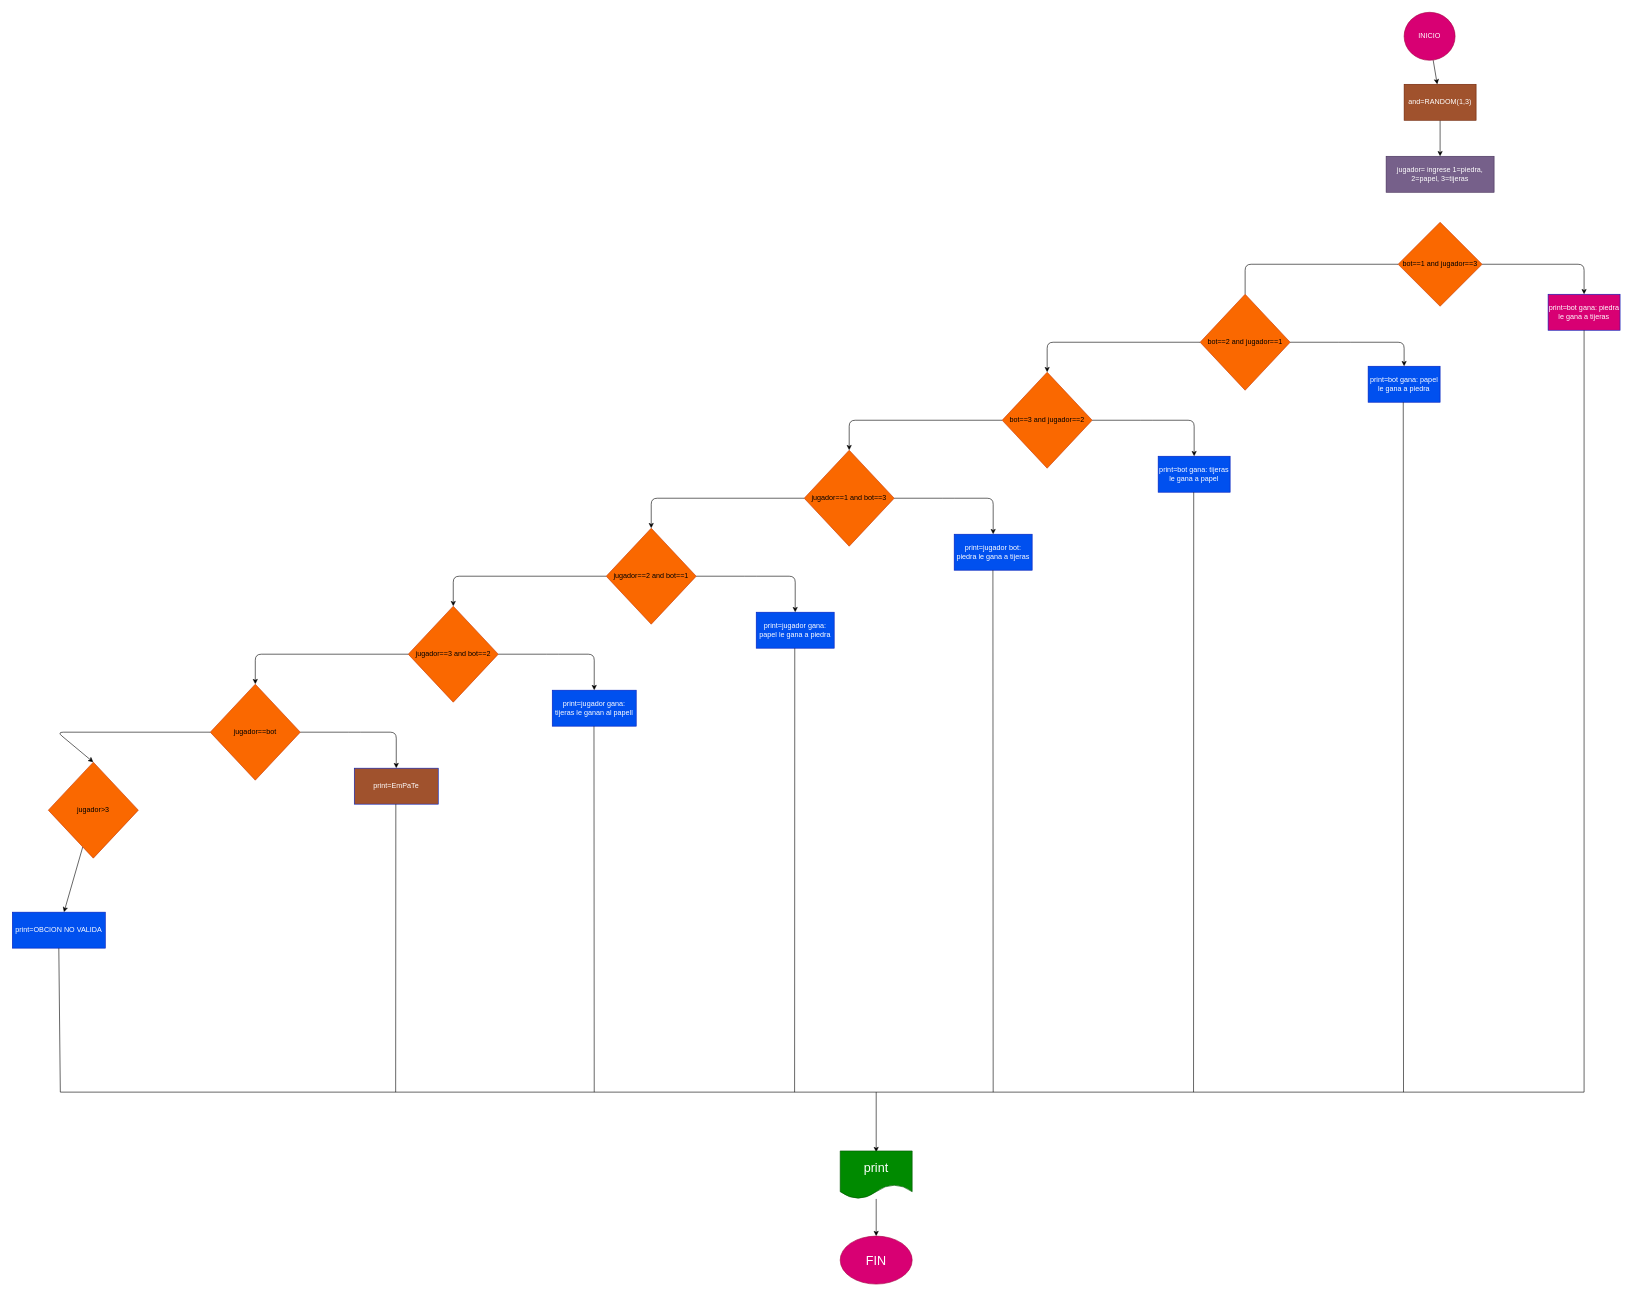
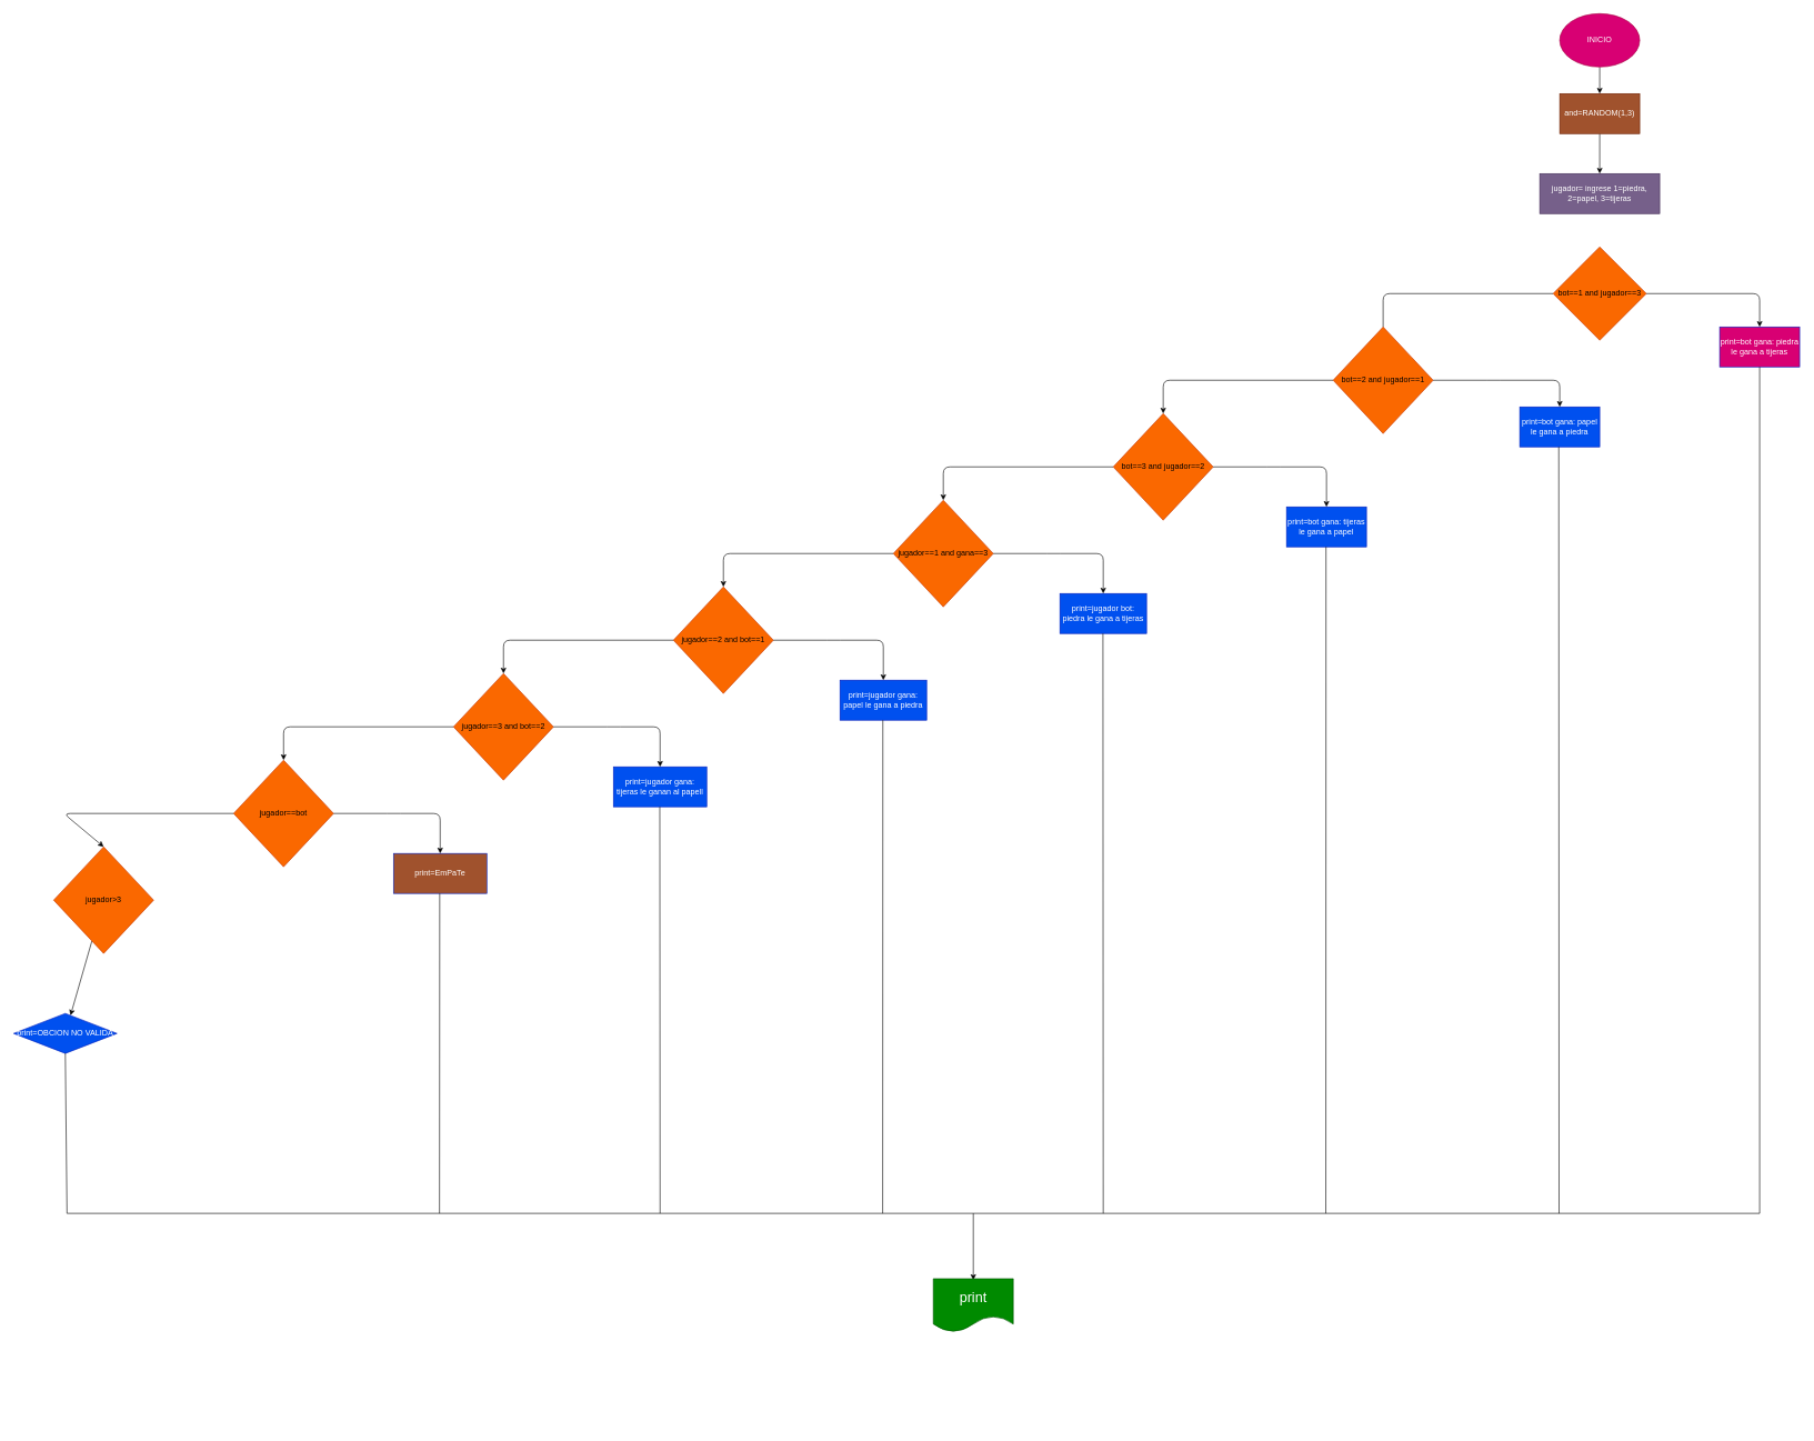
  <mxCell id="0" />
  <mxCell id="1" parent="0" />
  <mxCell id="2" value="" style="edgeStyle=none;html=1;" edge="1" parent="1" source="3" target="5"><mxGeometry relative="1" as="geometry" /></mxCell>
- <mxCell id="3" value="INICIO" style="ellipse;whiteSpace=wrap;html=1;fillColor=#d80073;fontColor=#ffffff;strokeColor=#A50040;" vertex="1" parent="1"><mxGeometry x="2340" y="20" width="85" height="80" as="geometry" /></mxCell>
+ <mxCell id="3" value="INICIO" style="ellipse;whiteSpace=wrap;html=1;fillColor=#d80073;fontColor=#ffffff;strokeColor=#A50040;" vertex="1" parent="1"><mxGeometry x="2340" y="20" width="120" height="80" as="geometry" /></mxCell>
  <mxCell id="4" value="" style="edgeStyle=none;html=1;" edge="1" parent="1" source="5"><mxGeometry relative="1" as="geometry"><mxPoint x="2400" y="260" as="targetPoint" /></mxGeometry></mxCell>
  <mxCell id="5" value="and=RANDOM(1,3)" style="rounded=0;whiteSpace=wrap;html=1;fillColor=#a0522d;fontColor=#ffffff;strokeColor=#6D1F00;" vertex="1" parent="1"><mxGeometry x="2340" y="140" width="120" height="60" as="geometry" /></mxCell>
  <mxCell id="6" value="jugador= ingrese 1=piedra, 2=papel, 3=tijeras" style="rounded=0;whiteSpace=wrap;html=1;fillColor=#76608a;fontColor=#ffffff;strokeColor=#432D57;" vertex="1" parent="1"><mxGeometry x="2310" y="260" width="180" height="60" as="geometry" /></mxCell>
  <mxCell id="7" value="bot==1 and jugador==3" style="rhombus;whiteSpace=wrap;html=1;fillColor=#fa6800;fontColor=#000000;strokeColor=#C73500;" vertex="1" parent="1"><mxGeometry x="2330" y="370" width="140" height="140" as="geometry" /></mxCell>
  <mxCell id="8" value="print=bot gana: piedra le gana a tijeras" style="rounded=0;whiteSpace=wrap;html=1;fillColor=#d80073;fontColor=#ffffff;strokeColor=#001DBC;" vertex="1" parent="1"><mxGeometry x="2580" y="490" width="120" height="60" as="geometry" /></mxCell>
  <mxCell id="9" value="" style="endArrow=classic;html=1;exitX=1;exitY=0.5;exitDx=0;exitDy=0;" edge="1" parent="1" source="7"><mxGeometry width="50" height="50" relative="1" as="geometry"><mxPoint x="2370" y="530" as="sourcePoint" /><mxPoint x="2640" y="490" as="targetPoint" /><Array as="points"><mxPoint x="2640" y="440" /></Array></mxGeometry></mxCell>
  <mxCell id="10" value="bot==2 and jugador==1" style="rhombus;whiteSpace=wrap;html=1;fillColor=#fa6800;fontColor=#000000;strokeColor=#C73500;" vertex="1" parent="1"><mxGeometry x="2000" y="490" width="150" height="160" as="geometry" /></mxCell>
  <mxCell id="11" value="" style="endArrow=none;html=1;entryX=0.5;entryY=0;entryDx=0;entryDy=0;exitX=0;exitY=0.5;exitDx=0;exitDy=0;" edge="1" parent="1" source="7" target="10"><mxGeometry width="50" height="50" relative="1" as="geometry"><mxPoint x="2440" y="570" as="sourcePoint" /><mxPoint x="2490" y="520" as="targetPoint" /><Array as="points"><mxPoint x="2075" y="440" /></Array></mxGeometry></mxCell>
  <mxCell id="12" value="print=bot gana: papel le gana a piedra" style="rounded=0;whiteSpace=wrap;html=1;fillColor=#0050ef;fontColor=#ffffff;strokeColor=#001DBC;" vertex="1" parent="1"><mxGeometry x="2280" y="610" width="120" height="60" as="geometry" /></mxCell>
  <mxCell id="13" value="" style="endArrow=classic;html=1;exitX=1;exitY=0.5;exitDx=0;exitDy=0;" edge="1" parent="1"><mxGeometry width="50" height="50" relative="1" as="geometry"><mxPoint x="2150" y="570" as="sourcePoint" /><mxPoint x="2340" y="610" as="targetPoint" /><Array as="points"><mxPoint x="2240" y="570" /><mxPoint x="2340" y="570" /></Array></mxGeometry></mxCell>
  <mxCell id="14" value="bot==3 and jugador==2" style="rhombus;whiteSpace=wrap;html=1;fillColor=#fa6800;fontColor=#000000;strokeColor=#C73500;" vertex="1" parent="1"><mxGeometry x="1670" y="620" width="150" height="160" as="geometry" /></mxCell>
  <mxCell id="15" value="" style="endArrow=classic;html=1;entryX=0.5;entryY=0;entryDx=0;entryDy=0;exitX=0;exitY=0.5;exitDx=0;exitDy=0;" edge="1" parent="1" target="14"><mxGeometry width="50" height="50" relative="1" as="geometry"><mxPoint x="2000" y="570" as="sourcePoint" /><mxPoint x="2160" y="650" as="targetPoint" /><Array as="points"><mxPoint x="1745" y="570" /></Array></mxGeometry></mxCell>
  <mxCell id="16" value="print=bot gana: tijeras le gana a papel" style="rounded=0;whiteSpace=wrap;html=1;fillColor=#0050ef;fontColor=#ffffff;strokeColor=#001DBC;" vertex="1" parent="1"><mxGeometry x="1930" y="760" width="120" height="60" as="geometry" /></mxCell>
  <mxCell id="17" value="" style="endArrow=classic;html=1;entryX=0.5;entryY=0;entryDx=0;entryDy=0;exitX=1;exitY=0.5;exitDx=0;exitDy=0;" edge="1" parent="1" target="16"><mxGeometry width="50" height="50" relative="1" as="geometry"><mxPoint x="1820" y="700" as="sourcePoint" /><mxPoint x="1770" y="740" as="targetPoint" /><Array as="points"><mxPoint x="1910" y="700" /><mxPoint x="1990" y="700" /></Array></mxGeometry></mxCell>
- <mxCell id="18" value="jugador==1 and bot==3" style="rhombus;whiteSpace=wrap;html=1;fillColor=#fa6800;fontColor=#000000;strokeColor=#C73500;" vertex="1" parent="1"><mxGeometry x="1340" y="750" width="150" height="160" as="geometry" /></mxCell>
+ <mxCell id="18" value="jugador==1 and gana==3" style="rhombus;whiteSpace=wrap;html=1;fillColor=#fa6800;fontColor=#000000;strokeColor=#C73500;" vertex="1" parent="1"><mxGeometry x="1340" y="750" width="150" height="160" as="geometry" /></mxCell>
  <mxCell id="19" value="" style="endArrow=classic;html=1;entryX=0.5;entryY=0;entryDx=0;entryDy=0;exitX=0;exitY=0.5;exitDx=0;exitDy=0;" edge="1" parent="1" target="18"><mxGeometry width="50" height="50" relative="1" as="geometry"><mxPoint x="1670" y="700" as="sourcePoint" /><mxPoint x="1830" y="780" as="targetPoint" /><Array as="points"><mxPoint x="1415" y="700" /></Array></mxGeometry></mxCell>
  <mxCell id="20" value="print=jugador bot: piedra le gana a tijeras" style="rounded=0;whiteSpace=wrap;html=1;fillColor=#0050ef;fontColor=#ffffff;strokeColor=#001DBC;" vertex="1" parent="1"><mxGeometry x="1590" y="890" width="130" height="60" as="geometry" /></mxCell>
  <mxCell id="21" value="" style="endArrow=classic;html=1;entryX=0.5;entryY=0;entryDx=0;entryDy=0;exitX=1;exitY=0.5;exitDx=0;exitDy=0;" edge="1" parent="1" target="20"><mxGeometry width="50" height="50" relative="1" as="geometry"><mxPoint x="1490" y="830" as="sourcePoint" /><mxPoint x="1440" y="870" as="targetPoint" /><Array as="points"><mxPoint x="1580" y="830" /><mxPoint x="1655" y="830" /></Array></mxGeometry></mxCell>
  <mxCell id="22" value="jugador==2 and bot==1" style="rhombus;whiteSpace=wrap;html=1;fillColor=#fa6800;fontColor=#000000;strokeColor=#C73500;" vertex="1" parent="1"><mxGeometry x="1010" y="880" width="150" height="160" as="geometry" /></mxCell>
  <mxCell id="23" value="" style="endArrow=classic;html=1;entryX=0.5;entryY=0;entryDx=0;entryDy=0;exitX=0;exitY=0.5;exitDx=0;exitDy=0;" edge="1" parent="1" target="22"><mxGeometry width="50" height="50" relative="1" as="geometry"><mxPoint x="1340" y="830" as="sourcePoint" /><mxPoint x="1500" y="910" as="targetPoint" /><Array as="points"><mxPoint x="1085" y="830" /></Array></mxGeometry></mxCell>
  <mxCell id="24" value="print=jugador gana: papel le gana a piedra" style="rounded=0;whiteSpace=wrap;html=1;fillColor=#0050ef;fontColor=#ffffff;strokeColor=#001DBC;" vertex="1" parent="1"><mxGeometry x="1260" y="1020" width="130" height="60" as="geometry" /></mxCell>
  <mxCell id="25" value="" style="endArrow=classic;html=1;entryX=0.5;entryY=0;entryDx=0;entryDy=0;exitX=1;exitY=0.5;exitDx=0;exitDy=0;" edge="1" parent="1" target="24"><mxGeometry width="50" height="50" relative="1" as="geometry"><mxPoint x="1160" y="960" as="sourcePoint" /><mxPoint x="1110" y="1000" as="targetPoint" /><Array as="points"><mxPoint x="1250" y="960" /><mxPoint x="1325" y="960" /></Array></mxGeometry></mxCell>
  <mxCell id="26" value="jugador==3 and bot==2" style="rhombus;whiteSpace=wrap;html=1;fillColor=#fa6800;fontColor=#000000;strokeColor=#C73500;" vertex="1" parent="1"><mxGeometry x="680" y="1010" width="150" height="160" as="geometry" /></mxCell>
  <mxCell id="27" value="" style="endArrow=classic;html=1;entryX=0.5;entryY=0;entryDx=0;entryDy=0;exitX=0;exitY=0.5;exitDx=0;exitDy=0;" edge="1" parent="1" target="26"><mxGeometry width="50" height="50" relative="1" as="geometry"><mxPoint x="1010" y="960" as="sourcePoint" /><mxPoint x="1170" y="1040" as="targetPoint" /><Array as="points"><mxPoint x="755" y="960" /></Array></mxGeometry></mxCell>
  <mxCell id="28" value="print=jugador gana: tijeras le ganan al papell" style="rounded=0;whiteSpace=wrap;html=1;fillColor=#0050ef;fontColor=#ffffff;strokeColor=#001DBC;" vertex="1" parent="1"><mxGeometry x="920" y="1150" width="140" height="60" as="geometry" /></mxCell>
  <mxCell id="29" value="" style="endArrow=classic;html=1;entryX=0.5;entryY=0;entryDx=0;entryDy=0;exitX=1;exitY=0.5;exitDx=0;exitDy=0;" edge="1" parent="1" target="28"><mxGeometry width="50" height="50" relative="1" as="geometry"><mxPoint x="830" y="1090" as="sourcePoint" /><mxPoint x="780" y="1130" as="targetPoint" /><Array as="points"><mxPoint x="920" y="1090" /><mxPoint x="990" y="1090" /></Array></mxGeometry></mxCell>
  <mxCell id="30" value="jugador==bot" style="rhombus;whiteSpace=wrap;html=1;fillColor=#fa6800;fontColor=#000000;strokeColor=#C73500;" vertex="1" parent="1"><mxGeometry x="350" y="1140" width="150" height="160" as="geometry" /></mxCell>
  <mxCell id="31" value="" style="endArrow=classic;html=1;entryX=0.5;entryY=0;entryDx=0;entryDy=0;exitX=0;exitY=0.5;exitDx=0;exitDy=0;" edge="1" parent="1" target="30"><mxGeometry width="50" height="50" relative="1" as="geometry"><mxPoint x="680" y="1090" as="sourcePoint" /><mxPoint x="840" y="1170" as="targetPoint" /><Array as="points"><mxPoint x="425" y="1090" /></Array></mxGeometry></mxCell>
  <mxCell id="32" value="print=EmPaTe" style="rounded=0;whiteSpace=wrap;html=1;fillColor=#a0522d;fontColor=#ffffff;strokeColor=#001DBC;" vertex="1" parent="1"><mxGeometry x="590" y="1280" width="140" height="60" as="geometry" /></mxCell>
  <mxCell id="33" value="" style="endArrow=classic;html=1;entryX=0.5;entryY=0;entryDx=0;entryDy=0;exitX=1;exitY=0.5;exitDx=0;exitDy=0;" edge="1" parent="1" target="32"><mxGeometry width="50" height="50" relative="1" as="geometry"><mxPoint x="500" y="1220" as="sourcePoint" /><mxPoint x="450" y="1260" as="targetPoint" /><Array as="points"><mxPoint x="590" y="1220" /><mxPoint x="660" y="1220" /></Array></mxGeometry></mxCell>
  <mxCell id="34" value="" style="edgeStyle=none;html=1;" edge="1" parent="1" source="35" target="37"><mxGeometry relative="1" as="geometry" /></mxCell>
  <mxCell id="35" value="jugador&amp;gt;3" style="rhombus;whiteSpace=wrap;html=1;fillColor=#fa6800;fontColor=#000000;strokeColor=#C73500;" vertex="1" parent="1"><mxGeometry x="80" y="1270" width="150" height="160" as="geometry" /></mxCell>
  <mxCell id="36" value="" style="endArrow=classic;html=1;entryX=0.5;entryY=0;entryDx=0;entryDy=0;exitX=0;exitY=0.5;exitDx=0;exitDy=0;" edge="1" parent="1" target="35"><mxGeometry width="50" height="50" relative="1" as="geometry"><mxPoint x="350" y="1220" as="sourcePoint" /><mxPoint x="510" y="1300" as="targetPoint" /><Array as="points"><mxPoint x="95" y="1220" /></Array></mxGeometry></mxCell>
- <mxCell id="37" value="print=OBCION NO VALIDA" style="rounded=0;whiteSpace=wrap;html=1;fillColor=#0050ef;fontColor=#ffffff;strokeColor=#001DBC;" vertex="1" parent="1"><mxGeometry x="20" y="1520" width="155" height="60" as="geometry" /></mxCell>
+ <mxCell id="37" value="print=OBCION NO VALIDA" style="rhombus;whiteSpace=wrap;html=1;fillColor=#0050ef;fontColor=#ffffff;strokeColor=#001DBC;" vertex="1" parent="1"><mxGeometry x="20" y="1520" width="155" height="60" as="geometry" /></mxCell>
  <mxCell id="38" value="" style="endArrow=none;html=1;entryX=0.5;entryY=1;entryDx=0;entryDy=0;" edge="1" parent="1" target="37"><mxGeometry width="50" height="50" relative="1" as="geometry"><mxPoint x="100" y="1820" as="sourcePoint" /><mxPoint x="130" y="1670" as="targetPoint" /></mxGeometry></mxCell>
  <mxCell id="39" value="" style="endArrow=none;html=1;" edge="1" parent="1"><mxGeometry width="50" height="50" relative="1" as="geometry"><mxPoint x="100" y="1820" as="sourcePoint" /><mxPoint x="2640" y="1820" as="targetPoint" /></mxGeometry></mxCell>
  <mxCell id="40" value="" style="endArrow=none;html=1;entryX=0.5;entryY=1;entryDx=0;entryDy=0;" edge="1" parent="1" target="8"><mxGeometry width="50" height="50" relative="1" as="geometry"><mxPoint x="2640" y="1820" as="sourcePoint" /><mxPoint x="2630" y="680" as="targetPoint" /></mxGeometry></mxCell>
  <mxCell id="41" value="" style="endArrow=none;html=1;entryX=0.5;entryY=1;entryDx=0;entryDy=0;" edge="1" parent="1"><mxGeometry width="50" height="50" relative="1" as="geometry"><mxPoint x="2339" y="1820" as="sourcePoint" /><mxPoint x="2338.57" y="670" as="targetPoint" /></mxGeometry></mxCell>
  <mxCell id="42" value="" style="endArrow=none;html=1;entryX=0.5;entryY=1;entryDx=0;entryDy=0;" edge="1" parent="1"><mxGeometry width="50" height="50" relative="1" as="geometry"><mxPoint x="1989" y="1820" as="sourcePoint" /><mxPoint x="1989.29" y="820" as="targetPoint" /></mxGeometry></mxCell>
  <mxCell id="43" value="" style="endArrow=none;html=1;entryX=0.5;entryY=1;entryDx=0;entryDy=0;" edge="1" parent="1"><mxGeometry width="50" height="50" relative="1" as="geometry"><mxPoint x="1655" y="1820" as="sourcePoint" /><mxPoint x="1654.58" y="950" as="targetPoint" /></mxGeometry></mxCell>
  <mxCell id="44" value="" style="endArrow=none;html=1;entryX=0.5;entryY=1;entryDx=0;entryDy=0;" edge="1" parent="1"><mxGeometry width="50" height="50" relative="1" as="geometry"><mxPoint x="1324" y="1820" as="sourcePoint" /><mxPoint x="1324.29" y="1080" as="targetPoint" /></mxGeometry></mxCell>
  <mxCell id="45" value="" style="endArrow=none;html=1;entryX=0.5;entryY=1;entryDx=0;entryDy=0;" edge="1" parent="1"><mxGeometry width="50" height="50" relative="1" as="geometry"><mxPoint x="990" y="1820" as="sourcePoint" /><mxPoint x="989.58" y="1210" as="targetPoint" /></mxGeometry></mxCell>
  <mxCell id="46" value="" style="endArrow=none;html=1;entryX=0.5;entryY=1;entryDx=0;entryDy=0;" edge="1" parent="1"><mxGeometry width="50" height="50" relative="1" as="geometry"><mxPoint x="659" y="1820" as="sourcePoint" /><mxPoint x="659.29" y="1340" as="targetPoint" /></mxGeometry></mxCell>
  <mxCell id="47" value="" style="endArrow=classic;html=1;" edge="1" parent="1"><mxGeometry width="50" height="50" relative="1" as="geometry"><mxPoint x="1460" y="1820" as="sourcePoint" /><mxPoint x="1460" y="1920" as="targetPoint" /></mxGeometry></mxCell>
- <mxCell id="48" value="" style="edgeStyle=none;html=1;fontSize=21;" edge="1" parent="1" source="49" target="50"><mxGeometry relative="1" as="geometry" /></mxCell>
  <mxCell id="49" value="&lt;font style=&quot;font-size: 21px;&quot;&gt;print&lt;/font&gt;" style="shape=document;whiteSpace=wrap;html=1;boundedLbl=1;fillColor=#008a00;fontColor=#ffffff;strokeColor=#005700;" vertex="1" parent="1"><mxGeometry x="1400" y="1918" width="120" height="80" as="geometry" /></mxCell>
- <mxCell id="50" value="FIN" style="ellipse;whiteSpace=wrap;html=1;fontSize=21;fillColor=#d80073;fontColor=#ffffff;strokeColor=#A50040;" vertex="1" parent="1"><mxGeometry x="1400" y="2060" width="120" height="80" as="geometry" /></mxCell>
